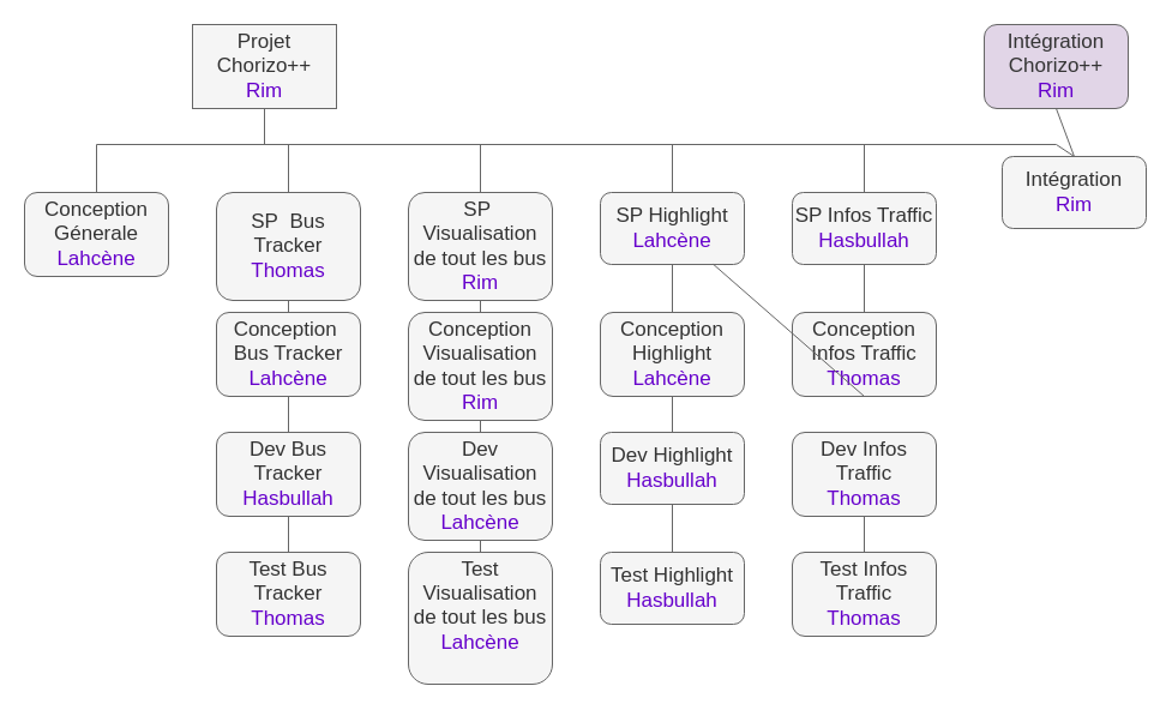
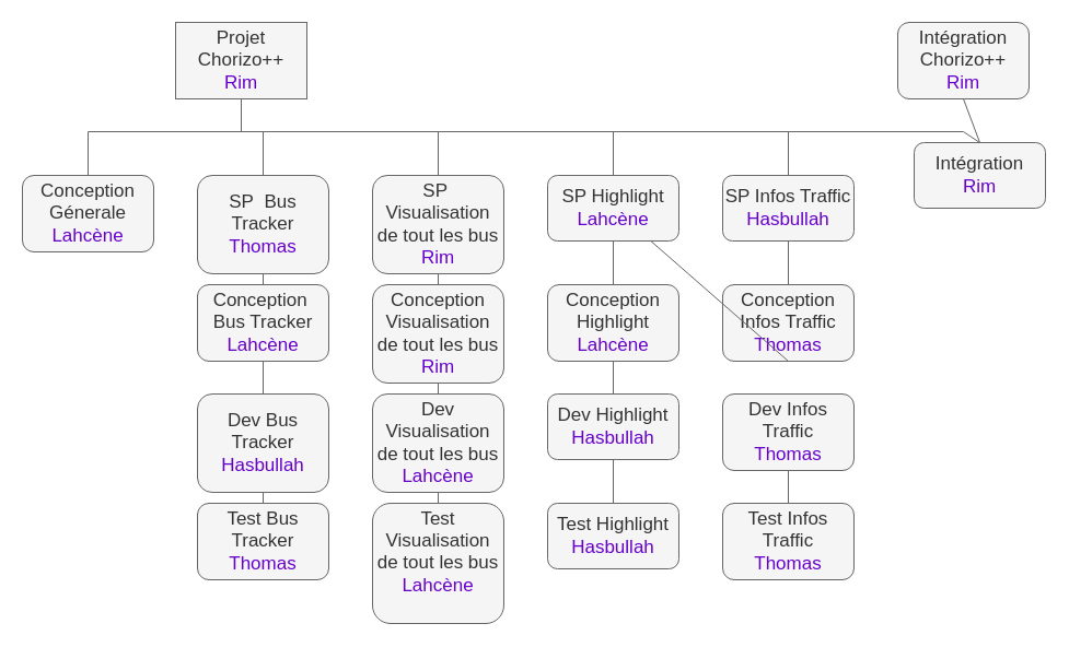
  <mxCell id="0" />
  <mxCell id="1" parent="0" />
  <mxCell id="2" value="&lt;div&gt;&lt;font style=&quot;font-size: 17px&quot;&gt;Conception Génerale&lt;/font&gt;&lt;/div&gt;&lt;div&gt;&lt;font style=&quot;font-size: 17px&quot;&gt;&lt;font color=&quot;#6600CC&quot;&gt;Lahcène&lt;/font&gt;&lt;br&gt;&lt;/font&gt;&lt;/div&gt;" style="rounded=1;whiteSpace=wrap;html=1;fillColor=#f5f5f5;fontColor=#333333;strokeColor=#666666;" parent="1" vertex="1"><mxGeometry x="20" y="160" width="120" height="70" as="geometry" /></mxCell>
  <mxCell id="3" value="&lt;div&gt;&lt;span style=&quot;font-size: 17px&quot;&gt;Projet Chorizo++&lt;/span&gt;&lt;/div&gt;&lt;div&gt;&lt;span style=&quot;font-size: 17px&quot;&gt;&lt;font color=&quot;#6600CC&quot;&gt;Rim&lt;/font&gt;&lt;br&gt;&lt;/span&gt;&lt;/div&gt;" style="whiteSpace=wrap;html=1;fillColor=#f5f5f5;fontColor=#333333;strokeColor=#666666;rounded=0;" parent="1" vertex="1"><mxGeometry x="160" y="20" width="120" height="70" as="geometry" /></mxCell>
  <mxCell id="4" value="&lt;div&gt;&lt;span style=&quot;font-size: 17px&quot;&gt;SP&amp;nbsp; Bus Tracker&lt;/span&gt;&lt;/div&gt;&lt;div&gt;&lt;span style=&quot;font-size: 17px&quot;&gt;&lt;font color=&quot;#6600CC&quot;&gt;Thomas&lt;/font&gt;&lt;br&gt;&lt;/span&gt;&lt;/div&gt;" style="rounded=1;whiteSpace=wrap;html=1;fillColor=#f5f5f5;fontColor=#333333;strokeColor=#666666;" parent="1" vertex="1"><mxGeometry x="180" y="160" width="120" height="90" as="geometry" /></mxCell>
  <mxCell id="5" value="&lt;div&gt;&lt;span style=&quot;font-size: 17px&quot;&gt;SP&amp;nbsp; Visualisation de tout les bus&lt;/span&gt;&lt;/div&gt;&lt;div&gt;&lt;span style=&quot;font-size: 17px&quot;&gt;&lt;font color=&quot;#6600CC&quot;&gt;Rim&lt;/font&gt;&lt;br&gt;&lt;/span&gt;&lt;/div&gt;" style="rounded=1;whiteSpace=wrap;html=1;fillColor=#f5f5f5;fontColor=#333333;strokeColor=#666666;" parent="1" vertex="1"><mxGeometry x="340" y="160" width="120" height="90" as="geometry" /></mxCell>
  <mxCell id="6" value="&lt;div&gt;&lt;span style=&quot;font-size: 17px&quot;&gt;SP Highlight&lt;/span&gt;&lt;/div&gt;&lt;div&gt;&lt;span style=&quot;font-size: 17px&quot;&gt;&lt;font color=&quot;#6600CC&quot;&gt;Lahcène&lt;/font&gt;&lt;br&gt;&lt;/span&gt;&lt;/div&gt;" style="rounded=1;whiteSpace=wrap;html=1;fillColor=#f5f5f5;fontColor=#333333;strokeColor=#666666;" parent="1" vertex="1"><mxGeometry x="500" y="160" width="120" height="60" as="geometry" /></mxCell>
  <mxCell id="7" value="&lt;div&gt;&lt;span style=&quot;font-size: 17px&quot;&gt;SP Infos Traffic&lt;/span&gt;&lt;/div&gt;&lt;div&gt;&lt;span style=&quot;font-size: 17px&quot;&gt;&lt;font color=&quot;#6600CC&quot;&gt;Hasbullah&lt;/font&gt;&lt;br&gt;&lt;/span&gt;&lt;/div&gt;" style="rounded=1;whiteSpace=wrap;html=1;fillColor=#f5f5f5;fontColor=#333333;strokeColor=#666666;" parent="1" vertex="1"><mxGeometry x="660" y="160" width="120" height="60" as="geometry" /></mxCell>
  <mxCell id="8" value="&lt;div&gt;&lt;span style=&quot;font-size: 17px&quot;&gt;Intégration&lt;/span&gt;&lt;/div&gt;&lt;div&gt;&lt;span style=&quot;font-size: 17px&quot;&gt;&lt;font color=&quot;#6600CC&quot;&gt;Rim&lt;/font&gt;&lt;br&gt;&lt;/span&gt;&lt;/div&gt;" style="rounded=1;whiteSpace=wrap;html=1;fillColor=#f5f5f5;fontColor=#333333;strokeColor=#666666;" parent="1" vertex="1"><mxGeometry x="835" y="130" width="120" height="60" as="geometry" /></mxCell>
- <mxCell id="9" value="&lt;div&gt;&lt;span style=&quot;font-size: 17px&quot;&gt;Intégration Chorizo++&lt;/span&gt;&lt;/div&gt;&lt;div&gt;&lt;span style=&quot;font-size: 17px&quot;&gt;&lt;font color=&quot;#6600CC&quot;&gt;Rim&lt;/font&gt;&lt;br&gt;&lt;/span&gt;&lt;/div&gt;" style="rounded=1;whiteSpace=wrap;html=1;fillColor=#e1d5e7;fontColor=#333333;strokeColor=#666666;" parent="1" vertex="1"><mxGeometry x="820" y="20" width="120" height="70" as="geometry" /></mxCell>
+ <mxCell id="9" value="&lt;div&gt;&lt;span style=&quot;font-size: 17px&quot;&gt;Intégration Chorizo++&lt;/span&gt;&lt;/div&gt;&lt;div&gt;&lt;span style=&quot;font-size: 17px&quot;&gt;&lt;font color=&quot;#6600CC&quot;&gt;Rim&lt;/font&gt;&lt;br&gt;&lt;/span&gt;&lt;/div&gt;" style="rounded=1;whiteSpace=wrap;html=1;fillColor=#f5f5f5;fontColor=#333333;strokeColor=#666666;" parent="1" vertex="1"><mxGeometry x="820" y="20" width="120" height="70" as="geometry" /></mxCell>
  <mxCell id="10" value="" style="endArrow=none;html=1;rounded=0;fontSize=17;entryX=0.5;entryY=1;entryDx=0;entryDy=0;exitX=0.5;exitY=0;exitDx=0;exitDy=0;fillColor=#f5f5f5;strokeColor=#666666;" parent="1" source="8" target="9" edge="1"><mxGeometry width="50" height="50" relative="1" as="geometry"><mxPoint x="370" y="400" as="sourcePoint" /><mxPoint x="420" y="350" as="targetPoint" /></mxGeometry></mxCell>
  <mxCell id="11" value="" style="endArrow=none;html=1;rounded=0;fontSize=17;entryX=0.5;entryY=0;entryDx=0;entryDy=0;exitX=0.5;exitY=1;exitDx=0;exitDy=0;fillColor=#f5f5f5;strokeColor=#666666;" parent="1" source="3" target="2" edge="1"><mxGeometry width="50" height="50" relative="1" as="geometry"><mxPoint x="370" y="400" as="sourcePoint" /><mxPoint x="420" y="350" as="targetPoint" /><Array as="points"><mxPoint x="220" y="120" /><mxPoint x="80" y="120" /></Array></mxGeometry></mxCell>
  <mxCell id="12" value="" style="endArrow=none;html=1;rounded=0;fontSize=17;exitX=0.5;exitY=0;exitDx=0;exitDy=0;entryX=0.5;entryY=1;entryDx=0;entryDy=0;fillColor=#f5f5f5;strokeColor=#666666;" parent="1" source="4" target="3" edge="1"><mxGeometry width="50" height="50" relative="1" as="geometry"><mxPoint x="270" y="140" as="sourcePoint" /><mxPoint x="320" y="90" as="targetPoint" /><Array as="points"><mxPoint x="240" y="120" /><mxPoint x="220" y="120" /></Array></mxGeometry></mxCell>
  <mxCell id="13" value="" style="endArrow=none;html=1;rounded=0;fontSize=17;exitX=0.5;exitY=0;exitDx=0;exitDy=0;entryX=0.5;entryY=1;entryDx=0;entryDy=0;fillColor=#f5f5f5;strokeColor=#666666;" parent="1" source="5" target="3" edge="1"><mxGeometry width="50" height="50" relative="1" as="geometry"><mxPoint x="370" y="400" as="sourcePoint" /><mxPoint x="420" y="350" as="targetPoint" /><Array as="points"><mxPoint x="400" y="120" /><mxPoint x="220" y="120" /></Array></mxGeometry></mxCell>
  <mxCell id="14" value="" style="endArrow=none;html=1;rounded=0;fontSize=17;exitX=0.5;exitY=0;exitDx=0;exitDy=0;entryX=0.5;entryY=1;entryDx=0;entryDy=0;fillColor=#f5f5f5;strokeColor=#666666;" parent="1" source="6" target="3" edge="1"><mxGeometry width="50" height="50" relative="1" as="geometry"><mxPoint x="370" y="400" as="sourcePoint" /><mxPoint x="420" y="350" as="targetPoint" /><Array as="points"><mxPoint x="560" y="120" /><mxPoint x="220" y="120" /></Array></mxGeometry></mxCell>
  <mxCell id="15" value="" style="endArrow=none;html=1;rounded=0;fontSize=17;exitX=0.5;exitY=0;exitDx=0;exitDy=0;entryX=0.5;entryY=1;entryDx=0;entryDy=0;fillColor=#f5f5f5;strokeColor=#666666;" parent="1" source="7" target="3" edge="1"><mxGeometry width="50" height="50" relative="1" as="geometry"><mxPoint x="370" y="400" as="sourcePoint" /><mxPoint x="420" y="350" as="targetPoint" /><Array as="points"><mxPoint x="720" y="120" /><mxPoint x="220" y="120" /></Array></mxGeometry></mxCell>
  <mxCell id="16" value="" style="endArrow=none;html=1;rounded=0;fontSize=17;exitX=0.5;exitY=0;exitDx=0;exitDy=0;entryX=0.5;entryY=1;entryDx=0;entryDy=0;fillColor=#f5f5f5;strokeColor=#666666;" parent="1" source="8" target="3" edge="1"><mxGeometry width="50" height="50" relative="1" as="geometry"><mxPoint x="370" y="400" as="sourcePoint" /><mxPoint x="420" y="350" as="targetPoint" /><Array as="points"><mxPoint x="880" y="120" /><mxPoint x="220" y="120" /></Array></mxGeometry></mxCell>
  <mxCell id="17" value="&lt;div&gt;&lt;span style=&quot;font-size: 17px&quot;&gt;Conception&amp;nbsp; Bus Tracker&lt;/span&gt;&lt;/div&gt;&lt;div&gt;&lt;span style=&quot;font-size: 17px&quot;&gt;&lt;font color=&quot;#6600CC&quot;&gt;Lahcène&lt;/font&gt;&lt;br&gt;&lt;/span&gt;&lt;/div&gt;" style="rounded=1;whiteSpace=wrap;html=1;fillColor=#f5f5f5;fontColor=#333333;strokeColor=#666666;" parent="1" vertex="1"><mxGeometry x="180" y="260" width="120" height="70" as="geometry" /></mxCell>
- <mxCell id="18" value="&lt;div&gt;&lt;span style=&quot;font-size: 17px&quot;&gt;Dev Bus Tracker&lt;/span&gt;&lt;/div&gt;&lt;div&gt;&lt;span style=&quot;font-size: 17px&quot;&gt;&lt;font color=&quot;#6600cc&quot;&gt;Hasbullah&lt;/font&gt;&lt;/span&gt;&lt;/div&gt;" style="rounded=1;whiteSpace=wrap;html=1;fillColor=#f5f5f5;fontColor=#333333;strokeColor=#666666;" parent="1" vertex="1"><mxGeometry x="180" y="360" width="120" height="70" as="geometry" /></mxCell>
+ <mxCell id="18" value="&lt;div&gt;&lt;span style=&quot;font-size: 17px&quot;&gt;Dev Bus Tracker&lt;/span&gt;&lt;/div&gt;&lt;div&gt;&lt;span style=&quot;font-size: 17px&quot;&gt;&lt;font color=&quot;#6600cc&quot;&gt;Hasbullah&lt;/font&gt;&lt;/span&gt;&lt;/div&gt;" style="rounded=1;whiteSpace=wrap;html=1;fillColor=#f5f5f5;fontColor=#333333;strokeColor=#666666;" parent="1" vertex="1"><mxGeometry x="180" y="360" width="120" height="90" as="geometry" /></mxCell>
  <mxCell id="19" value="&lt;div&gt;&lt;span style=&quot;font-size: 17px&quot;&gt;Test Bus Tracker&lt;/span&gt;&lt;/div&gt;&lt;div&gt;&lt;span style=&quot;font-size: 17px&quot;&gt;&lt;font color=&quot;#6600CC&quot;&gt;Thomas&lt;/font&gt;&lt;br&gt;&lt;/span&gt;&lt;/div&gt;" style="rounded=1;whiteSpace=wrap;html=1;fillColor=#f5f5f5;fontColor=#333333;strokeColor=#666666;" parent="1" vertex="1"><mxGeometry x="180" y="460" width="120" height="70" as="geometry" /></mxCell>
  <mxCell id="20" value="&lt;div&gt;&lt;span style=&quot;font-size: 17px&quot;&gt;Conception Visualisation de tout les bus&lt;/span&gt;&lt;/div&gt;&lt;div&gt;&lt;span style=&quot;font-size: 17px&quot;&gt;&lt;font color=&quot;#6600CC&quot;&gt;Rim&lt;/font&gt;&lt;br&gt;&lt;/span&gt;&lt;/div&gt;" style="rounded=1;whiteSpace=wrap;html=1;fillColor=#f5f5f5;fontColor=#333333;strokeColor=#666666;" parent="1" vertex="1"><mxGeometry x="340" y="260" width="120" height="90" as="geometry" /></mxCell>
  <mxCell id="21" value="&lt;div&gt;&lt;span style=&quot;font-size: 17px&quot;&gt;Dev Visualisation de tout les bus&lt;/span&gt;&lt;/div&gt;&lt;div&gt;&lt;span style=&quot;font-size: 17px&quot;&gt;&lt;font color=&quot;#6600CC&quot;&gt;Lahcène&lt;/font&gt;&lt;br&gt;&lt;/span&gt;&lt;/div&gt;" style="rounded=1;whiteSpace=wrap;html=1;fillColor=#f5f5f5;fontColor=#333333;strokeColor=#666666;" parent="1" vertex="1"><mxGeometry x="340" y="360" width="120" height="90" as="geometry" /></mxCell>
  <mxCell id="22" value="&lt;div&gt;&lt;span style=&quot;font-size: 17px&quot;&gt;Test Visualisation de tout les bus&lt;/span&gt;&lt;/div&gt;&lt;div&gt;&lt;span style=&quot;font-size: 17px&quot;&gt;&lt;font color=&quot;#6600CC&quot;&gt;Lahcène&lt;/font&gt;&lt;br&gt;&lt;/span&gt;&lt;/div&gt;&lt;div&gt;&lt;span style=&quot;font-size: 17px&quot;&gt;&lt;br&gt;&lt;/span&gt;&lt;/div&gt;" style="rounded=1;whiteSpace=wrap;html=1;fillColor=#f5f5f5;fontColor=#333333;strokeColor=#666666;" parent="1" vertex="1"><mxGeometry x="340" y="460" width="120" height="110" as="geometry" /></mxCell>
  <mxCell id="23" value="&lt;div&gt;&lt;span style=&quot;font-size: 17px&quot;&gt;Conception Highlight&lt;/span&gt;&lt;/div&gt;&lt;div&gt;&lt;span style=&quot;font-size: 17px&quot;&gt;&lt;font color=&quot;#6600CC&quot;&gt;Lahcène&lt;/font&gt;&lt;br&gt;&lt;/span&gt;&lt;/div&gt;" style="rounded=1;whiteSpace=wrap;html=1;fillColor=#f5f5f5;fontColor=#333333;strokeColor=#666666;" parent="1" vertex="1"><mxGeometry x="500" y="260" width="120" height="70" as="geometry" /></mxCell>
  <mxCell id="24" value="&lt;div&gt;&lt;span style=&quot;font-size: 17px&quot;&gt;Dev Highlight&lt;/span&gt;&lt;/div&gt;&lt;div&gt;&lt;font color=&quot;#6600cc&quot;&gt;&lt;span style=&quot;font-size: 17px&quot;&gt;Hasbullah&lt;/span&gt;&lt;/font&gt;&lt;/div&gt;" style="rounded=1;whiteSpace=wrap;html=1;fillColor=#f5f5f5;fontColor=#333333;strokeColor=#666666;" parent="1" vertex="1"><mxGeometry x="500" y="360" width="120" height="60" as="geometry" /></mxCell>
  <mxCell id="25" value="&lt;div&gt;&lt;span style=&quot;font-size: 17px&quot;&gt;Test Highlight&lt;/span&gt;&lt;/div&gt;&lt;div&gt;&lt;span style=&quot;font-size: 17px&quot;&gt;&lt;font color=&quot;#6600cc&quot;&gt;Hasbullah&lt;/font&gt;&lt;/span&gt;&lt;/div&gt;" style="rounded=1;whiteSpace=wrap;html=1;fillColor=#f5f5f5;fontColor=#333333;strokeColor=#666666;" parent="1" vertex="1"><mxGeometry x="500" y="460" width="120" height="60" as="geometry" /></mxCell>
  <mxCell id="26" value="&lt;div&gt;&lt;span style=&quot;font-size: 17px&quot;&gt;Conception Infos Traffic&lt;/span&gt;&lt;/div&gt;&lt;div&gt;&lt;span style=&quot;font-size: 17px&quot;&gt;&lt;font color=&quot;#6600CC&quot;&gt;Thomas&lt;/font&gt;&lt;br&gt;&lt;/span&gt;&lt;/div&gt;" style="rounded=1;whiteSpace=wrap;html=1;fillColor=#f5f5f5;fontColor=#333333;strokeColor=#666666;" parent="1" vertex="1"><mxGeometry x="660" y="260" width="120" height="70" as="geometry" /></mxCell>
  <mxCell id="27" value="&lt;div&gt;&lt;span style=&quot;font-size: 17px&quot;&gt;Dev Infos Traffic&lt;/span&gt;&lt;/div&gt;&lt;div&gt;&lt;span style=&quot;font-size: 17px&quot;&gt;&lt;font color=&quot;#6600CC&quot;&gt;Thomas&lt;/font&gt;&lt;br&gt;&lt;/span&gt;&lt;/div&gt;" style="rounded=1;whiteSpace=wrap;html=1;fillColor=#f5f5f5;fontColor=#333333;strokeColor=#666666;" parent="1" vertex="1"><mxGeometry x="660" y="360" width="120" height="70" as="geometry" /></mxCell>
  <mxCell id="28" value="&lt;div&gt;&lt;span style=&quot;font-size: 17px&quot;&gt;Test Infos Traffic&lt;/span&gt;&lt;/div&gt;&lt;div&gt;&lt;span style=&quot;font-size: 17px&quot;&gt;&lt;font color=&quot;#6600CC&quot;&gt;Thomas&lt;/font&gt;&lt;br&gt;&lt;/span&gt;&lt;/div&gt;" style="rounded=1;whiteSpace=wrap;html=1;fillColor=#f5f5f5;fontColor=#333333;strokeColor=#666666;" parent="1" vertex="1"><mxGeometry x="660" y="460" width="120" height="70" as="geometry" /></mxCell>
  <mxCell id="29" value="" style="endArrow=none;html=1;rounded=0;fontSize=17;exitX=0.5;exitY=1;exitDx=0;exitDy=0;entryX=0.5;entryY=0;entryDx=0;entryDy=0;fillColor=#f5f5f5;strokeColor=#666666;" parent="1" source="4" target="17" edge="1"><mxGeometry width="50" height="50" relative="1" as="geometry"><mxPoint x="370" y="400" as="sourcePoint" /><mxPoint x="420" y="350" as="targetPoint" /></mxGeometry></mxCell>
  <mxCell id="30" value="" style="endArrow=none;html=1;rounded=0;fontSize=17;exitX=0.5;exitY=1;exitDx=0;exitDy=0;entryX=0.5;entryY=0;entryDx=0;entryDy=0;fillColor=#f5f5f5;strokeColor=#666666;" parent="1" source="17" target="18" edge="1"><mxGeometry width="50" height="50" relative="1" as="geometry"><mxPoint x="370" y="400" as="sourcePoint" /><mxPoint x="420" y="350" as="targetPoint" /></mxGeometry></mxCell>
  <mxCell id="31" value="" style="endArrow=none;html=1;rounded=0;fontSize=17;exitX=0.5;exitY=1;exitDx=0;exitDy=0;entryX=0.5;entryY=0;entryDx=0;entryDy=0;fillColor=#f5f5f5;strokeColor=#666666;" parent="1" source="18" target="19" edge="1"><mxGeometry width="50" height="50" relative="1" as="geometry"><mxPoint x="370" y="400" as="sourcePoint" /><mxPoint x="420" y="350" as="targetPoint" /></mxGeometry></mxCell>
  <mxCell id="32" value="" style="endArrow=none;html=1;rounded=0;fontSize=17;exitX=0.5;exitY=1;exitDx=0;exitDy=0;entryX=0.5;entryY=0;entryDx=0;entryDy=0;fillColor=#f5f5f5;strokeColor=#666666;" parent="1" source="5" target="20" edge="1"><mxGeometry width="50" height="50" relative="1" as="geometry"><mxPoint x="264" y="230" as="sourcePoint" /><mxPoint x="264" y="270" as="targetPoint" /></mxGeometry></mxCell>
  <mxCell id="33" value="" style="endArrow=none;html=1;rounded=0;fontSize=17;exitX=0.5;exitY=1;exitDx=0;exitDy=0;entryX=0.5;entryY=0;entryDx=0;entryDy=0;fillColor=#f5f5f5;strokeColor=#666666;" parent="1" source="20" target="21" edge="1"><mxGeometry width="50" height="50" relative="1" as="geometry"><mxPoint x="264" y="330" as="sourcePoint" /><mxPoint x="264" y="370" as="targetPoint" /></mxGeometry></mxCell>
  <mxCell id="34" value="" style="endArrow=none;html=1;rounded=0;fontSize=17;exitX=0.5;exitY=1;exitDx=0;exitDy=0;entryX=0.5;entryY=0;entryDx=0;entryDy=0;fillColor=#f5f5f5;strokeColor=#666666;" parent="1" source="21" target="22" edge="1"><mxGeometry width="50" height="50" relative="1" as="geometry"><mxPoint x="264" y="430" as="sourcePoint" /><mxPoint x="264" y="470" as="targetPoint" /></mxGeometry></mxCell>
  <mxCell id="35" value="" style="endArrow=none;html=1;rounded=0;fontSize=17;exitX=0.5;exitY=1;exitDx=0;exitDy=0;entryX=0.5;entryY=0;entryDx=0;entryDy=0;fillColor=#f5f5f5;strokeColor=#666666;" parent="1" source="6" target="23" edge="1"><mxGeometry width="50" height="50" relative="1" as="geometry"><mxPoint x="260" y="240" as="sourcePoint" /><mxPoint x="260" y="280" as="targetPoint" /></mxGeometry></mxCell>
  <mxCell id="36" value="" style="endArrow=none;html=1;rounded=0;fontSize=17;exitX=0.5;exitY=1;exitDx=0;exitDy=0;entryX=0.5;entryY=0;entryDx=0;entryDy=0;fillColor=#f5f5f5;strokeColor=#666666;" parent="1" source="23" target="24" edge="1"><mxGeometry width="50" height="50" relative="1" as="geometry"><mxPoint x="260" y="340" as="sourcePoint" /><mxPoint x="260" y="380" as="targetPoint" /></mxGeometry></mxCell>
  <mxCell id="37" value="" style="endArrow=none;html=1;rounded=0;fontSize=17;exitX=0.5;exitY=1;exitDx=0;exitDy=0;entryX=0.5;entryY=0;entryDx=0;entryDy=0;fillColor=#f5f5f5;strokeColor=#666666;" parent="1" source="24" target="25" edge="1"><mxGeometry width="50" height="50" relative="1" as="geometry"><mxPoint x="260" y="440" as="sourcePoint" /><mxPoint x="260" y="480" as="targetPoint" /></mxGeometry></mxCell>
  <mxCell id="38" value="" style="endArrow=none;html=1;rounded=0;fontSize=17;exitX=0.5;exitY=1;exitDx=0;exitDy=0;entryX=0.5;entryY=0;entryDx=0;entryDy=0;fillColor=#f5f5f5;strokeColor=#666666;" parent="1" source="7" target="26" edge="1"><mxGeometry width="50" height="50" relative="1" as="geometry"><mxPoint x="570" y="230" as="sourcePoint" /><mxPoint x="570" y="270" as="targetPoint" /></mxGeometry></mxCell>
  <mxCell id="39" value="" style="endArrow=none;html=1;rounded=0;fontSize=17;exitX=0.5;exitY=1;exitDx=0;exitDy=0;fillColor=#f5f5f5;strokeColor=#666666;" parent="1" source="26" target="6" edge="1"><mxGeometry width="50" height="50" relative="1" as="geometry"><mxPoint x="570" y="330" as="sourcePoint" /><mxPoint x="570" y="370" as="targetPoint" /></mxGeometry></mxCell>
  <mxCell id="40" value="" style="endArrow=none;html=1;rounded=0;fontSize=17;exitX=0.5;exitY=1;exitDx=0;exitDy=0;entryX=0.5;entryY=0;entryDx=0;entryDy=0;fillColor=#f5f5f5;strokeColor=#666666;" parent="1" source="27" target="28" edge="1"><mxGeometry width="50" height="50" relative="1" as="geometry"><mxPoint x="570" y="430" as="sourcePoint" /><mxPoint x="570" y="470" as="targetPoint" /></mxGeometry></mxCell>
